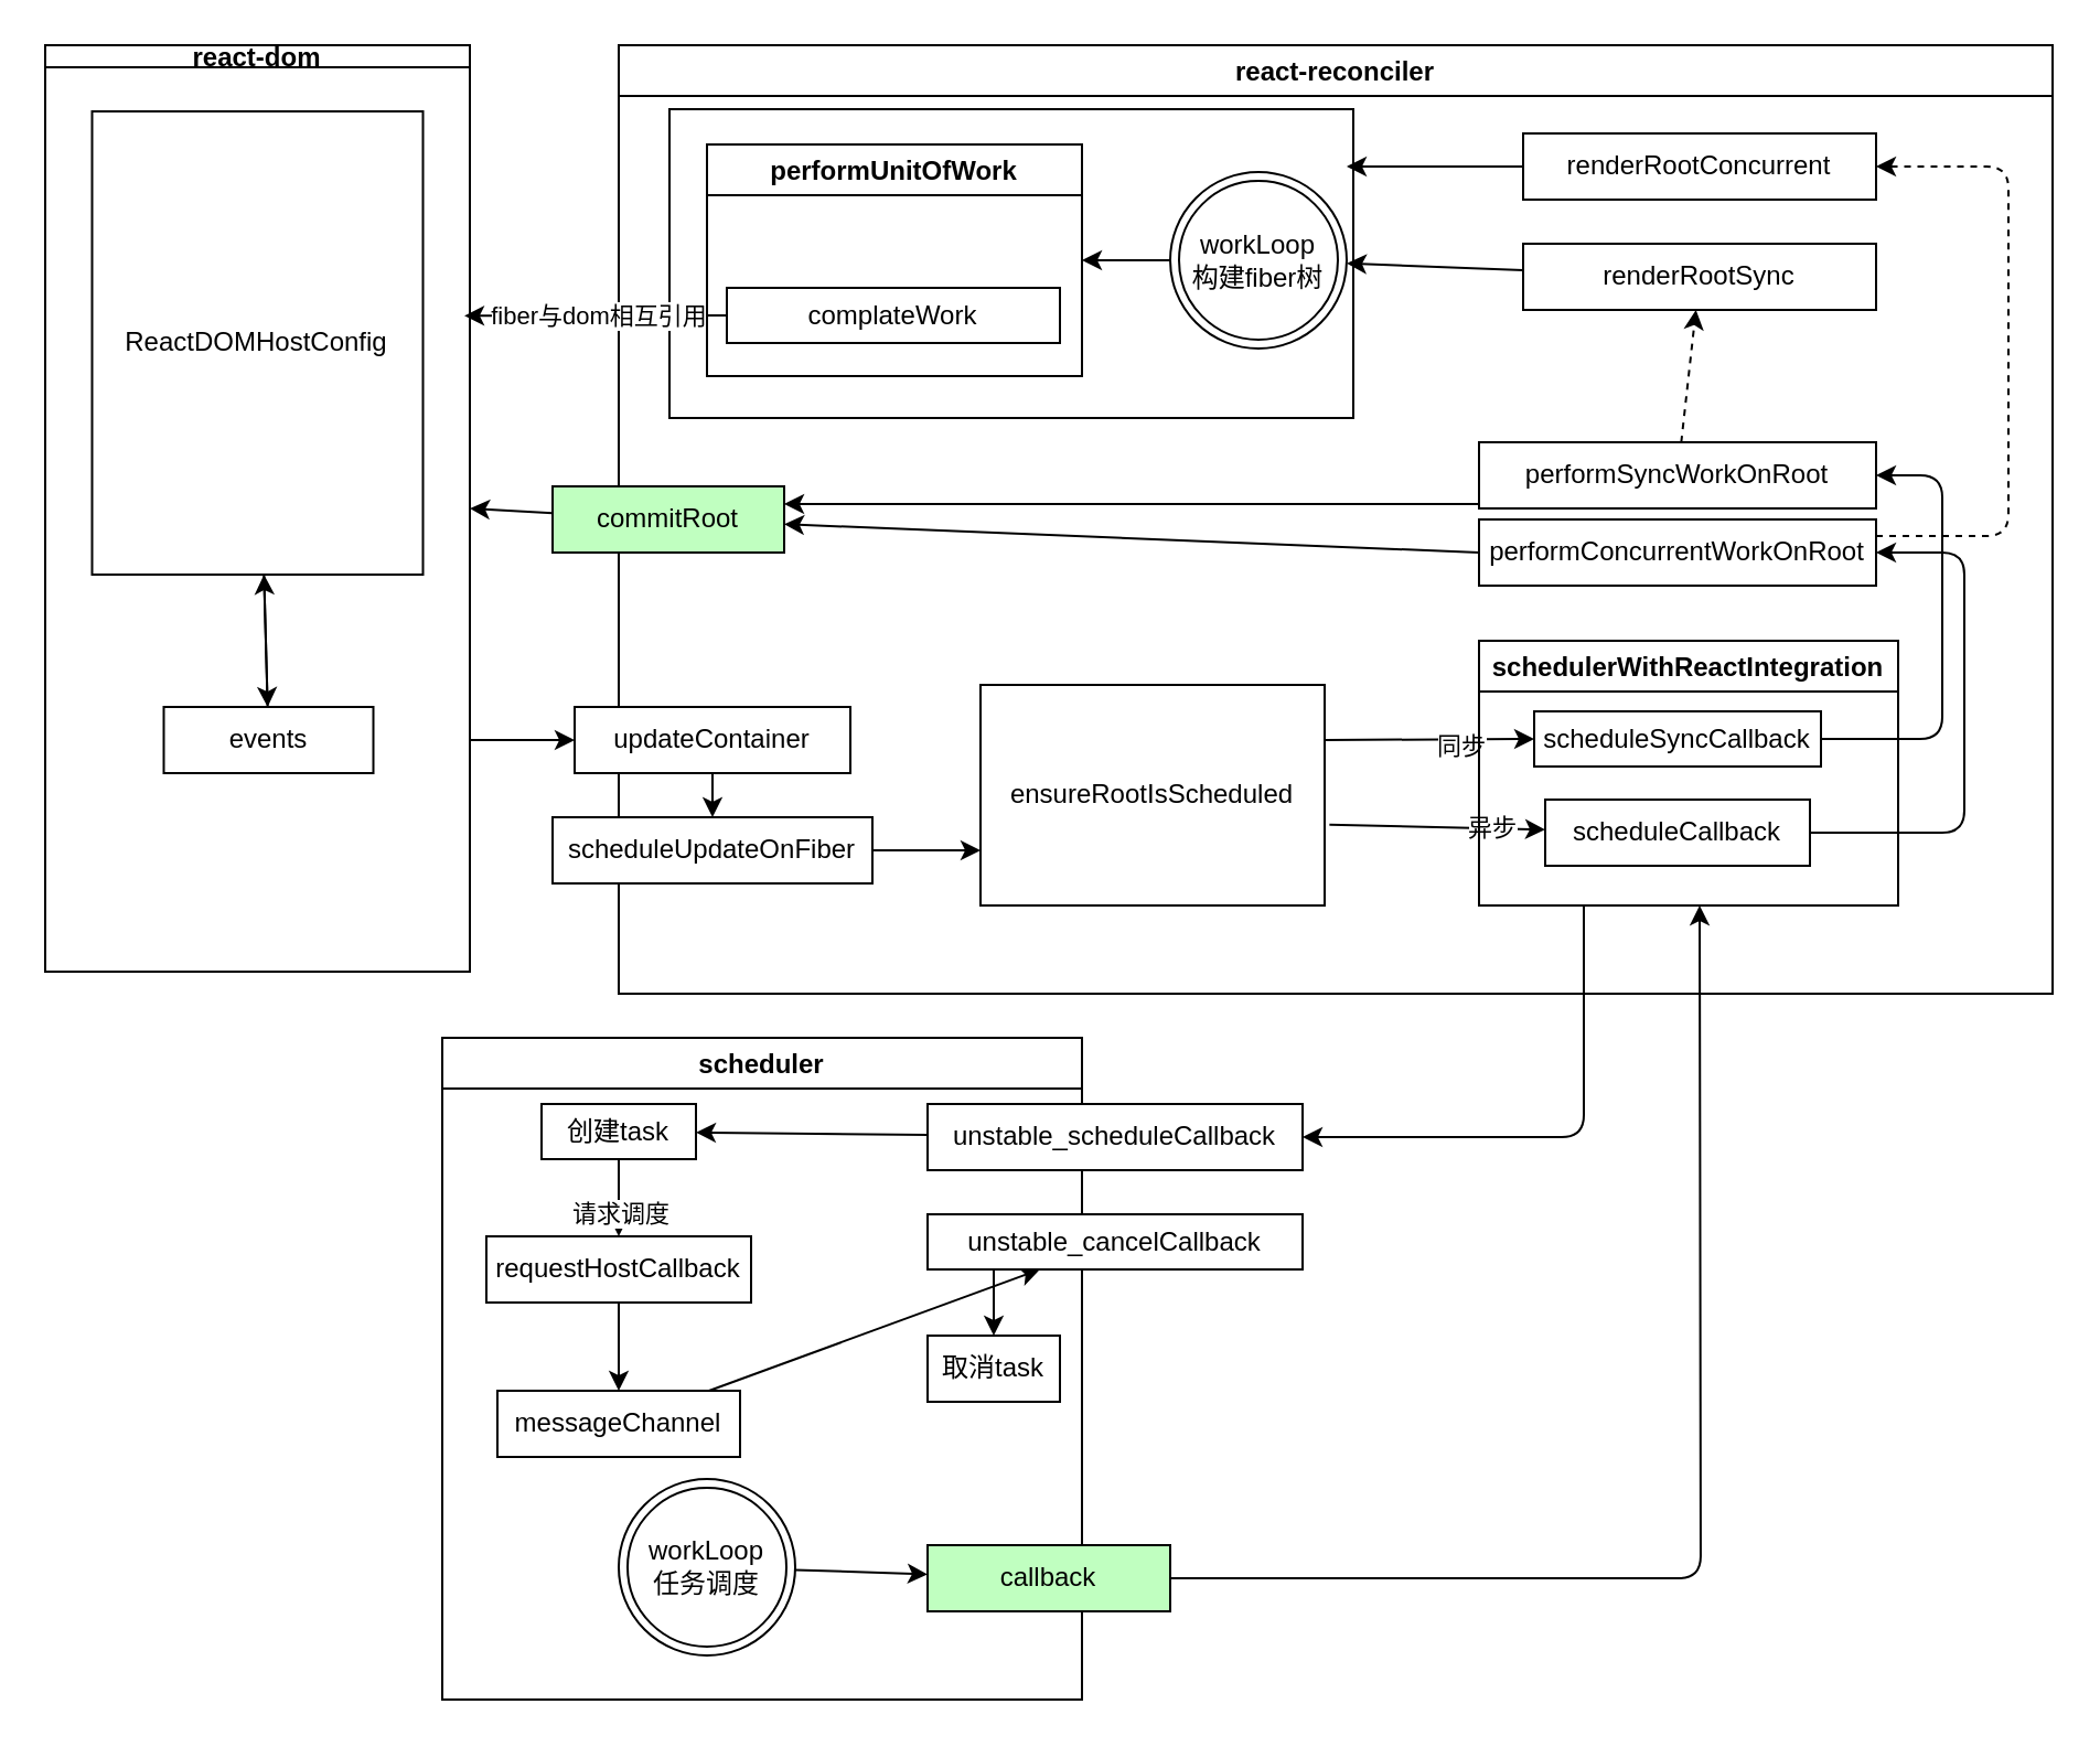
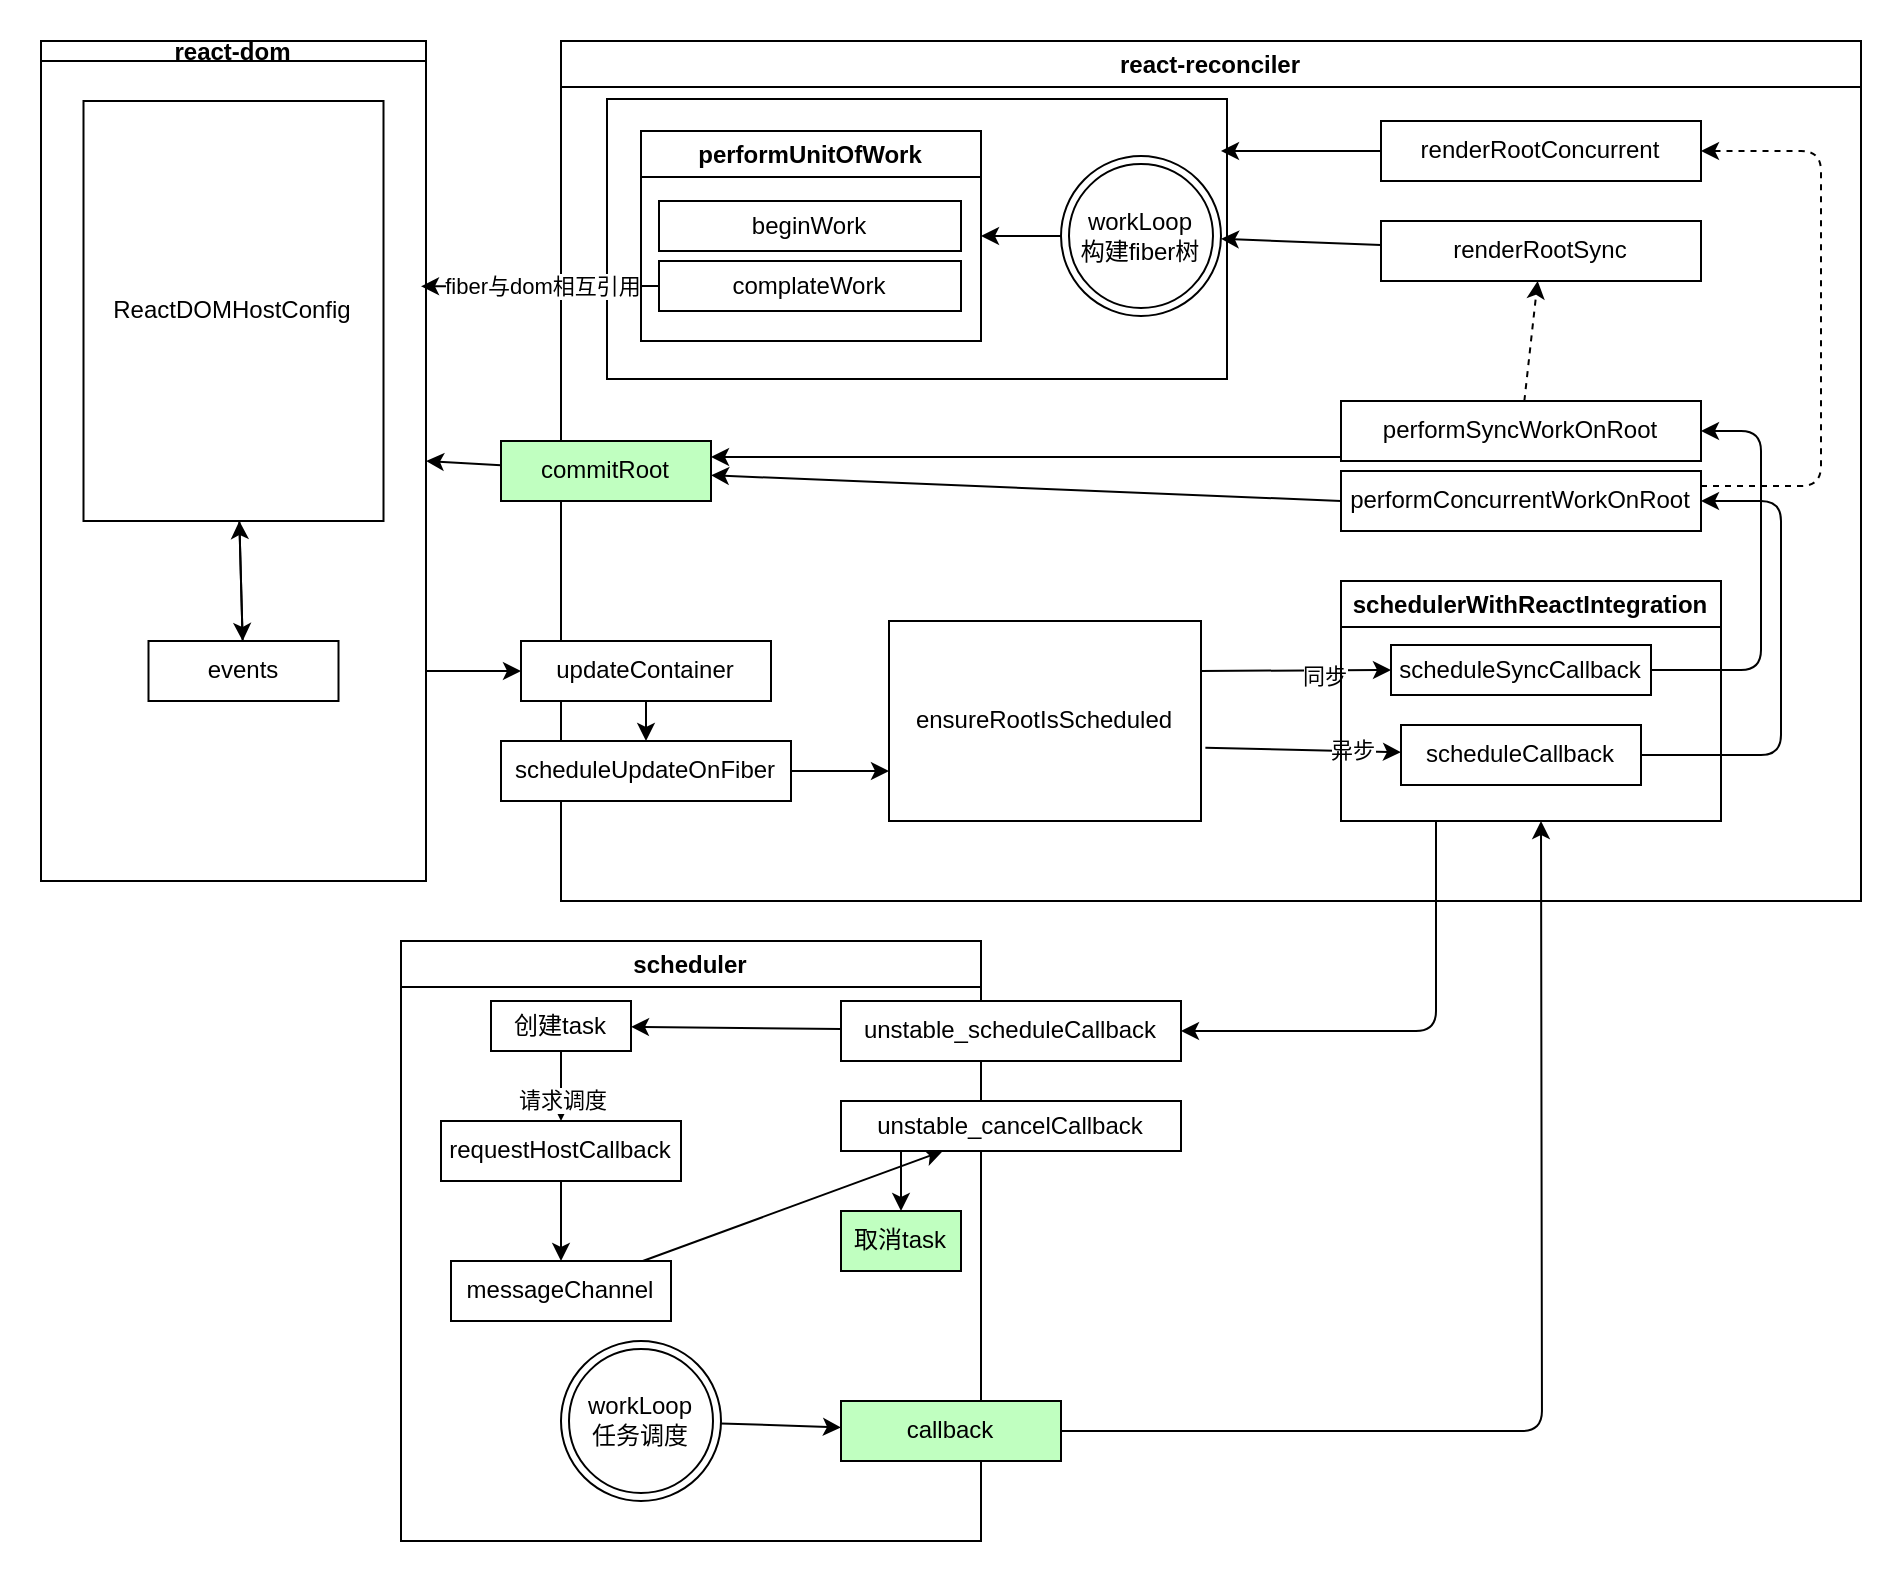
  <mxCell id="0" />
  <mxCell id="1" parent="0" />
  <mxCell id="2" value="" style="rounded=0;whiteSpace=wrap;html=1;" vertex="1" parent="1"><mxGeometry x="303" y="49" width="310" height="140" as="geometry" /></mxCell>
  <mxCell id="3" style="edgeStyle=none;html=1;exitX=1;exitY=0.75;exitDx=0;exitDy=0;entryX=0;entryY=0.5;entryDx=0;entryDy=0;" edge="1" parent="1" source="4" target="26"><mxGeometry relative="1" as="geometry"><mxPoint x="230" y="297.667" as="targetPoint" /></mxGeometry></mxCell>
  <mxCell id="4" value="&#10;react-dom&#10;" style="swimlane;startSize=10;" vertex="1" parent="1"><mxGeometry y="20" width="192.5" height="420" as="geometry" x="20" /></mxCell>
  <mxCell id="5" value="" style="edgeStyle=none;html=1;" edge="1" parent="4" source="6" target="8"><mxGeometry relative="1" as="geometry" /></mxCell>
  <mxCell id="6" value="ReactDOMHostConfig" style="rounded=0;whiteSpace=wrap;html=1;" vertex="1" parent="4"><mxGeometry x="21.25" y="30" width="150" height="210" as="geometry" /></mxCell>
  <mxCell id="7" value="" style="edgeStyle=none;html=1;" edge="1" parent="4" source="8" target="6"><mxGeometry relative="1" as="geometry" /></mxCell>
  <mxCell id="8" value="events" style="rounded=0;whiteSpace=wrap;html=1;" vertex="1" parent="4"><mxGeometry x="53.75" y="300" width="95" height="30" as="geometry" /></mxCell>
  <mxCell id="9" value="react-reconciler" style="swimlane;" vertex="1" parent="1"><mxGeometry x="280" y="20" width="650" height="430" as="geometry" /></mxCell>
  <mxCell id="10" value="performUnitOfWork" style="swimlane;" vertex="1" parent="9"><mxGeometry x="40" y="45" width="170" height="105" as="geometry" /></mxCell>
+ <mxCell id="11" value="beginWork" style="rounded=0;whiteSpace=wrap;html=1;" vertex="1" parent="10"><mxGeometry x="9" y="35" width="151" height="25" as="geometry" /></mxCell>
  <mxCell id="12" value="complateWork" style="rounded=0;whiteSpace=wrap;html=1;" vertex="1" parent="10"><mxGeometry x="9" y="65" width="151" height="25" as="geometry" /></mxCell>
  <mxCell id="13" value="" style="edgeStyle=none;html=1;entryX=1;entryY=0.5;entryDx=0;entryDy=0;" edge="1" parent="9" source="14" target="10"><mxGeometry relative="1" as="geometry" /></mxCell>
  <mxCell id="14" value="workLoop&lt;br&gt;构建fiber树" style="ellipse;shape=doubleEllipse;whiteSpace=wrap;html=1;aspect=fixed;" vertex="1" parent="9"><mxGeometry x="250" y="57.5" width="80" height="80" as="geometry" /></mxCell>
  <mxCell id="15" value="" style="edgeStyle=none;html=1;exitX=0;exitY=0.5;exitDx=0;exitDy=0;" edge="1" parent="9" source="16"><mxGeometry relative="1" as="geometry"><mxPoint x="330" y="55" as="targetPoint" /></mxGeometry></mxCell>
  <mxCell id="16" value="renderRootConcurrent" style="rounded=0;whiteSpace=wrap;html=1;" vertex="1" parent="9"><mxGeometry x="410" y="40" width="160" height="30" as="geometry" /></mxCell>
  <mxCell id="17" value="" style="edgeStyle=none;html=1;" edge="1" parent="9" source="18" target="14"><mxGeometry relative="1" as="geometry" /></mxCell>
  <mxCell id="18" value="renderRootSync" style="rounded=0;whiteSpace=wrap;html=1;" vertex="1" parent="9"><mxGeometry x="410" y="90" width="160" height="30" as="geometry" /></mxCell>
  <mxCell id="19" value="" style="elbow=vertical;html=1;dashed=1;" edge="1" parent="9" source="20" target="18"><mxGeometry relative="1" as="geometry" /></mxCell>
  <mxCell id="20" value="performSyncWorkOnRoot" style="rounded=0;whiteSpace=wrap;html=1;" vertex="1" parent="9"><mxGeometry x="390" y="180" width="180" height="30" as="geometry" /></mxCell>
  <mxCell id="21" style="edgeStyle=elbowEdgeStyle;html=1;exitX=1;exitY=0.25;exitDx=0;exitDy=0;elbow=vertical;dashed=1;" edge="1" parent="9" source="22" target="16"><mxGeometry relative="1" as="geometry"><Array as="points"><mxPoint x="630" y="180" /></Array></mxGeometry></mxCell>
  <mxCell id="22" value="performConcurrentWorkOnRoot" style="rounded=0;whiteSpace=wrap;html=1;" vertex="1" parent="9"><mxGeometry x="390" y="215" width="180" height="30" as="geometry" /></mxCell>
  <mxCell id="23" value="" style="edgeStyle=none;html=1;entryX=0;entryY=0.75;entryDx=0;entryDy=0;" edge="1" parent="9" source="24" target="32"><mxGeometry relative="1" as="geometry" /></mxCell>
  <mxCell id="24" value="scheduleUpdateOnFiber" style="rounded=0;whiteSpace=wrap;html=1;" vertex="1" parent="9"><mxGeometry x="-30" y="350" width="145" height="30" as="geometry" /></mxCell>
  <mxCell id="25" value="" style="edgeStyle=none;html=1;" edge="1" parent="9" source="26" target="24"><mxGeometry relative="1" as="geometry" /></mxCell>
  <mxCell id="26" value="updateContainer" style="rounded=0;whiteSpace=wrap;html=1;" vertex="1" parent="9"><mxGeometry x="-20" y="300" width="125" height="30" as="geometry" /></mxCell>
  <mxCell id="27" value="commitRoot" style="rounded=0;whiteSpace=wrap;html=1;fillColor=#C0FFC0;fontColor=#000000;" vertex="1" parent="9"><mxGeometry x="-30" y="200" width="105" height="30" as="geometry" /></mxCell>
  <mxCell id="28" value="" style="edgeStyle=none;html=1;exitX=1.014;exitY=0.634;exitDx=0;exitDy=0;exitPerimeter=0;" edge="1" parent="9" source="32" target="35"><mxGeometry relative="1" as="geometry" /></mxCell>
  <mxCell id="29" value="异步" style="edgeLabel;html=1;align=center;verticalAlign=middle;resizable=0;points=[];" vertex="1" connectable="0" parent="28"><mxGeometry x="0.484" y="1" relative="1" as="geometry"><mxPoint as="offset" /></mxGeometry></mxCell>
  <mxCell id="30" style="edgeStyle=none;html=1;exitX=1;exitY=0.25;exitDx=0;exitDy=0;entryX=0;entryY=0.5;entryDx=0;entryDy=0;" edge="1" parent="9" source="32" target="34"><mxGeometry relative="1" as="geometry" /></mxCell>
  <mxCell id="31" value="同步" style="edgeLabel;html=1;align=center;verticalAlign=middle;resizable=0;points=[];" vertex="1" connectable="0" parent="30"><mxGeometry x="0.293" y="-3" relative="1" as="geometry"><mxPoint as="offset" /></mxGeometry></mxCell>
  <mxCell id="32" value="ensureRootIsScheduled" style="rounded=0;whiteSpace=wrap;html=1;" vertex="1" parent="9"><mxGeometry x="164" y="290" width="156" height="100" as="geometry" /></mxCell>
  <mxCell id="33" value="schedulerWithReactIntegration" style="swimlane;" vertex="1" parent="9"><mxGeometry x="390" y="270" width="190" height="120" as="geometry" /></mxCell>
  <mxCell id="34" value="scheduleSyncCallback" style="rounded=0;whiteSpace=wrap;html=1;" vertex="1" parent="33"><mxGeometry x="25" y="32" width="130" height="25" as="geometry" /></mxCell>
  <mxCell id="35" value="scheduleCallback" style="rounded=0;whiteSpace=wrap;html=1;" vertex="1" parent="33"><mxGeometry x="30" y="72" width="120" height="30" as="geometry" /></mxCell>
  <mxCell id="36" value="" style="edgeStyle=elbowEdgeStyle;html=1;entryX=1;entryY=0.25;entryDx=0;entryDy=0;elbow=vertical;" edge="1" parent="9" source="20" target="27"><mxGeometry relative="1" as="geometry" /></mxCell>
  <mxCell id="37" style="edgeStyle=elbowEdgeStyle;html=1;exitX=1;exitY=0.5;exitDx=0;exitDy=0;entryX=1;entryY=0.5;entryDx=0;entryDy=0;" edge="1" parent="9" source="34" target="20"><mxGeometry relative="1" as="geometry"><Array as="points"><mxPoint x="600" y="260" /></Array></mxGeometry></mxCell>
  <mxCell id="38" style="edgeStyle=elbowEdgeStyle;html=1;exitX=1;exitY=0.5;exitDx=0;exitDy=0;entryX=1;entryY=0.5;entryDx=0;entryDy=0;" edge="1" parent="9" source="35" target="22"><mxGeometry relative="1" as="geometry"><Array as="points"><mxPoint x="610" y="300" /></Array></mxGeometry></mxCell>
  <mxCell id="39" style="elbow=vertical;html=1;exitX=0;exitY=0.5;exitDx=0;exitDy=0;" edge="1" parent="9" source="22" target="27"><mxGeometry relative="1" as="geometry"><mxPoint x="80" y="210" as="targetPoint" /></mxGeometry></mxCell>
  <mxCell id="40" value="scheduler" style="swimlane;" vertex="1" parent="1"><mxGeometry x="200" y="470" width="290" height="300" as="geometry" /></mxCell>
  <mxCell id="41" value="" style="edgeStyle=none;html=1;" edge="1" parent="40" source="43" target="45"><mxGeometry relative="1" as="geometry" /></mxCell>
  <mxCell id="42" value="请求调度" style="edgeLabel;html=1;align=center;verticalAlign=middle;resizable=0;points=[];" vertex="1" connectable="0" parent="41"><mxGeometry x="0.348" relative="1" as="geometry"><mxPoint as="offset" /></mxGeometry></mxCell>
  <mxCell id="43" value="创建task" style="rounded=0;whiteSpace=wrap;html=1;" vertex="1" parent="40"><mxGeometry x="45" y="30" width="70" height="25" as="geometry" /></mxCell>
  <mxCell id="44" value="" style="edgeStyle=none;html=1;" edge="1" parent="40" source="45" target="47"><mxGeometry relative="1" as="geometry" /></mxCell>
  <mxCell id="45" value="requestHostCallback" style="rounded=0;whiteSpace=wrap;html=1;" vertex="1" parent="40"><mxGeometry x="20" y="90" width="120" height="30" as="geometry" /></mxCell>
  <mxCell id="46" value="" style="html=1;" edge="1" parent="40" source="47" target="54"><mxGeometry relative="1" as="geometry" /></mxCell>
  <mxCell id="47" value="messageChannel" style="rounded=0;whiteSpace=wrap;html=1;" vertex="1" parent="40"><mxGeometry x="25" y="160" width="110" height="30" as="geometry" /></mxCell>
  <mxCell id="48" value="" style="edgeStyle=none;html=1;" edge="1" parent="40" source="49" target="50"><mxGeometry relative="1" as="geometry" /></mxCell>
  <mxCell id="49" value="workLoop&lt;br&gt;任务调度" style="ellipse;shape=doubleEllipse;whiteSpace=wrap;html=1;aspect=fixed;" vertex="1" parent="40"><mxGeometry x="80" y="200" width="80" height="80" as="geometry" /></mxCell>
  <mxCell id="50" value="callback" style="rounded=0;whiteSpace=wrap;html=1;fillColor=#C0FFC0;fontColor=#000000;" vertex="1" parent="40"><mxGeometry x="220" y="230" width="110" height="30" as="geometry" /></mxCell>
  <mxCell id="51" value="" style="html=1;" edge="1" parent="40" source="52" target="43"><mxGeometry relative="1" as="geometry" /></mxCell>
  <mxCell id="52" value="unstable_scheduleCallback" style="rounded=0;whiteSpace=wrap;html=1;" vertex="1" parent="40"><mxGeometry x="220" y="30" width="170" height="30" as="geometry" /></mxCell>
  <mxCell id="53" value="" style="edgeStyle=elbowEdgeStyle;html=1;" edge="1" parent="40" source="54" target="55"><mxGeometry relative="1" as="geometry" /></mxCell>
  <mxCell id="54" value="unstable_cancelCallback" style="rounded=0;whiteSpace=wrap;html=1;" vertex="1" parent="40"><mxGeometry x="220" y="80" width="170" height="25" as="geometry" /></mxCell>
- <mxCell id="55" value="取消task" style="rounded=0;whiteSpace=wrap;html=1;" vertex="1" parent="40"><mxGeometry x="220" y="135" width="60" height="30" as="geometry" /></mxCell>
+ <mxCell id="55" value="取消task" style="rounded=0;whiteSpace=wrap;html=1;fillColor=#c0ffc0;" vertex="1" parent="40"><mxGeometry x="220" y="135" width="60" height="30" as="geometry" /></mxCell>
  <mxCell id="56" style="edgeStyle=none;html=1;exitX=0;exitY=0.5;exitDx=0;exitDy=0;" edge="1" parent="1" source="12"><mxGeometry relative="1" as="geometry"><mxPoint x="210" y="142.667" as="targetPoint" /></mxGeometry></mxCell>
  <mxCell id="57" value="fiber与dom相互引用" style="edgeLabel;html=1;align=center;verticalAlign=middle;resizable=0;points=[];" vertex="1" connectable="0" parent="56"><mxGeometry x="0.707" y="1" relative="1" as="geometry"><mxPoint x="43" y="-1" as="offset" /></mxGeometry></mxCell>
  <mxCell id="58" style="edgeStyle=orthogonalEdgeStyle;html=1;exitX=1;exitY=0.5;exitDx=0;exitDy=0;" edge="1" parent="1" source="50"><mxGeometry relative="1" as="geometry"><mxPoint x="770" y="410" as="targetPoint" /></mxGeometry></mxCell>
  <mxCell id="59" value="" style="edgeStyle=none;html=1;elbow=vertical;entryX=1;entryY=0.5;entryDx=0;entryDy=0;" edge="1" parent="1" source="27" target="4"><mxGeometry relative="1" as="geometry" /></mxCell>
  <mxCell id="60" style="edgeStyle=orthogonalEdgeStyle;html=1;exitX=0.25;exitY=1;exitDx=0;exitDy=0;entryX=1;entryY=0.5;entryDx=0;entryDy=0;elbow=vertical;" edge="1" parent="1" source="33" target="52"><mxGeometry relative="1" as="geometry" /></mxCell>
